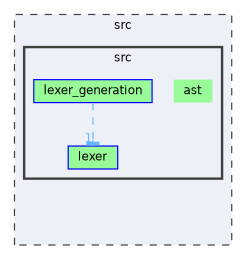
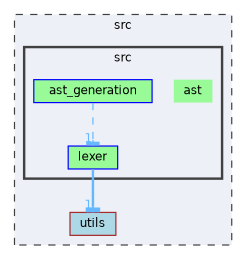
  digraph {
    compound=true
    node [color=blue fillcolor=palegreen fontname=Helvetica fontsize=10 shape=box style=filled]
    edge [arrowhead=tee color=steelblue1 fontcolor=steelblue1 fontname=Helvetica fontsize=10 headlabel=1 labeldistance=1.5 labelfontname=Helvetica labelfontsize=10]
    n1 [height=0.2 label=ast shape=plaintext width=0.4]
-   n2 [height=0.2 label=lexer_generation width=0.4]
+   n2 [height=0.2 label=ast_generation width=0.4]
    n3 [height=0.2 label=lexer width=0.4]
+   n4 [color=brown fillcolor=lightblue height=0.2 label=utils width=0.4]
    subgraph cluster_1 {
      bgcolor="#edf0f7"
      fontname=Helvetica
      fontsize=10
      label=src
      pencolor=grey25
      style="filled,dashed"
+     n4
      subgraph cluster_2 {
        bgcolor="#edf0f7"
        fontname=Helvetica
        fontsize=10
        label=src
        pencolor=grey25
        style="filled,bold"
        n1
        n2
        n3
      }
    }
    n2 -> n3 [style=dashed]
+   n3 -> n4 [style=bold]
  }
